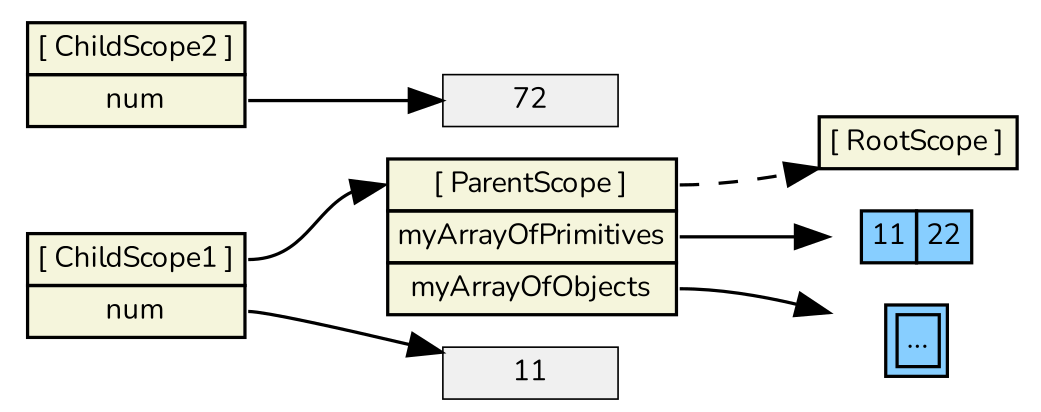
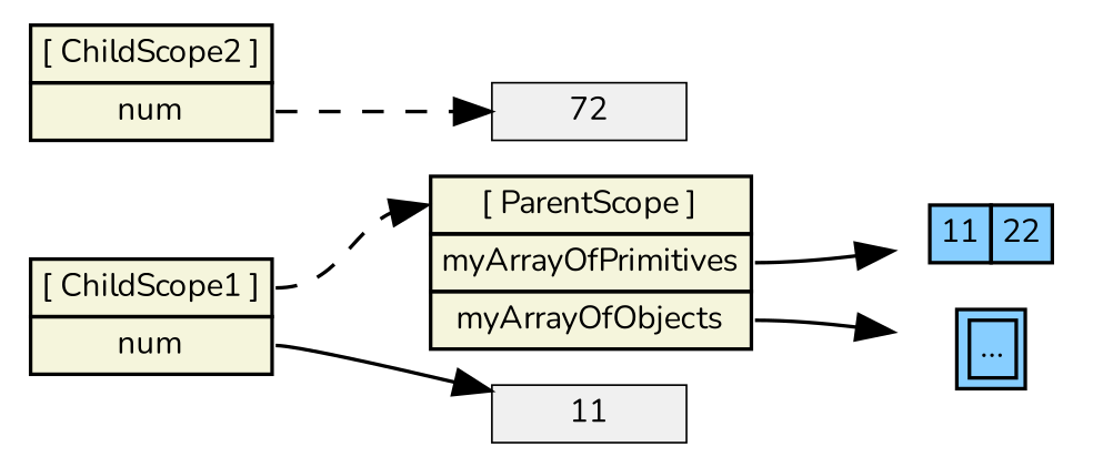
  digraph {
    fontname=Nunito
    nodesep=0.1
    rankdir=LR
    node [fontname=Nunito fontsize=9 margin="0.05, 0.04" penwidth=0.5 shape=plaintext]
    edge [fontname=Nunito tailport=proto]
-   n1 [height=0.2 label=<<table bgcolor="beige" border="0" cellborder="1" cellpadding="2" cellspacing="0">   <tr><td port="proto">[ RootScope ]</td></tr></table>>]
    n2 [height=0.2 label=<<table bgcolor="beige" border="0" cellborder="1" cellpadding="2" cellspacing="0">   <tr><td port="proto">[ ParentScope ]</td></tr>   <tr><td port="myArrayOfPrimitives">myArrayOfPrimitives</td></tr>   <tr><td port="myArrayOfObjects">myArrayOfObjects</td></tr>   </table>>]
    n3 [height=0.2 label=<<table bgcolor="skyblue1" border="0" cellborder="1" cellpadding="2" cellspacing="0">   <tr><td>11</td><td>22</td></tr></table>>]
    n4 [height=0.2 label=<<table bgcolor="skyblue1" border="1" cellborder="1" cellpadding="2" cellspacing="2">   <tr><td>...</td></tr></table>>]
    n5 [height=0.2 label=<<table bgcolor="beige" border="0" cellborder="1" cellpadding="2" cellspacing="0">   <tr><td port="proto">[ ChildScope1 ]</td></tr>   <tr><td port="num">num</td></tr>   </table>>]
    n6 [fillcolor=gray94 height=0.2 label=11 shape=box style=filled]
    n7 [height=0.2 label=<<table bgcolor="beige" border="0" cellborder="1" cellpadding="2" cellspacing="0">   <tr><td port="proto">[ ChildScope2 ]</td></tr>   <tr><td port="num">num</td></tr>   </table>>]
    n8 [fillcolor=gray94 height=0.2 label=72 shape=box style=filled]
-   n2 -> n1 [headport=proto style=dashed]
    n2 -> n3 [tailport=myArrayOfPrimitives]
    n2 -> n4 [tailport=myArrayOfObjects]
-   n5 -> n2 [headport=proto style=solid]
+   n5 -> n2 [headport=proto style=dashed]
    n5 -> n6 [tailport=num]
-   n7 -> n8 [tailport=num]
+   n7 -> n8 [tailport=num style=dashed]
  }
